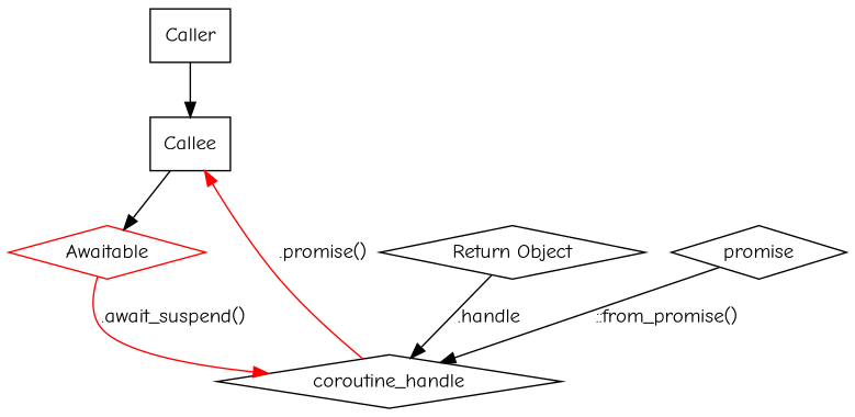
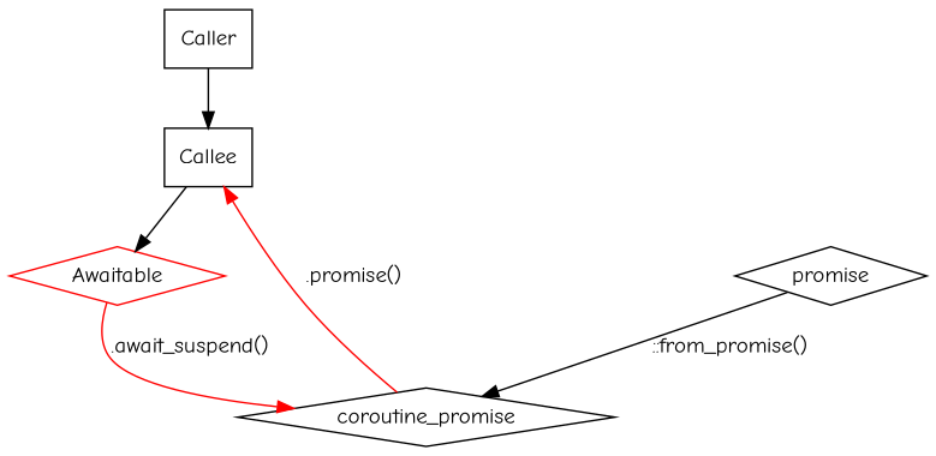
  digraph {
    fontname="Comic Neue"
    node [fontname="Comic Neue" shape=diamond]
    edge [fontname="Comic Neue"]
    n1 [label=Caller shape=box]
    n2 [label=Callee shape=box]
-   n3 [label="Return Object"]
-   n4 [label=coroutine_handle]
+   n4 [label=coroutine_promise]
    n5 [color=red label=Awaitable]
    n6 [label=promise]
    n1 -> n2
    n2 -> n5
-   n3 -> n4 [label=".handle"]
    n4 -> n2 [color=red label=".promise()"]
    n5 -> n4 [color=red label=".await_suspend()"]
    n6 -> n4 [label="::from_promise()"]
  }
